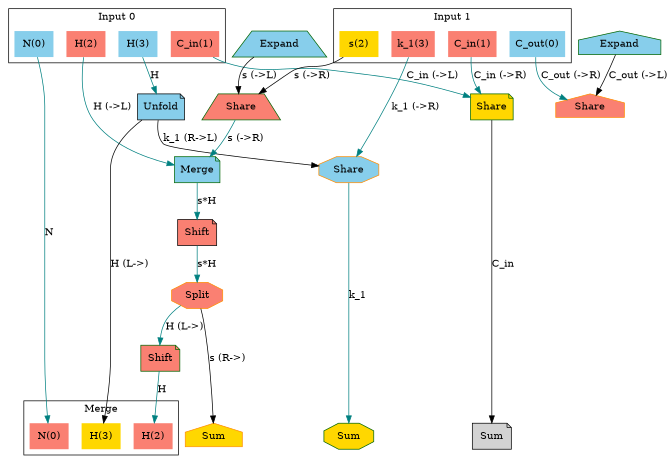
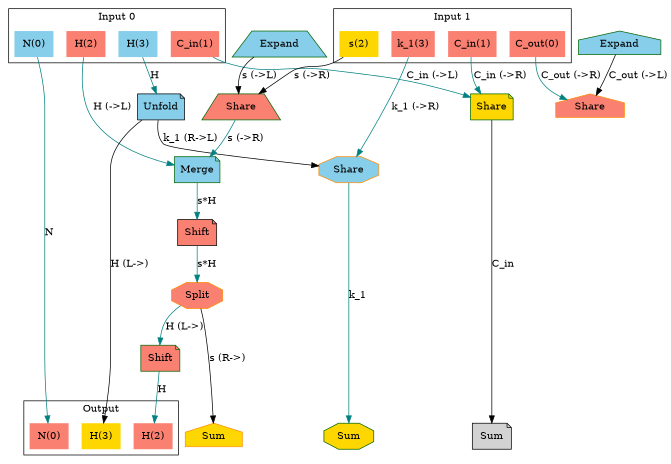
  digraph {
    newrank=true
    node [color=darkgreen fillcolor=salmon shape=none style=filled]
    edge [color=teal]
    n1 [color=darkorange fillcolor=gold label=Sum shape=house]
    n2 [fillcolor=gold label=Sum shape=octagon]
    n3 [color=black fillcolor=lightgrey label=Sum shape=note]
    n4 [label="N(0)"]
    n5 [color=black label="H(2)"]
    n6 [color=black fillcolor=gold label="H(3)"]
    n7 [color=darkorange fillcolor=skyblue label="N(0)"]
    n8 [color=black label="C_in(1)"]
    n9 [color=black label="H(2)"]
    n10 [color=darkorange fillcolor=skyblue label="H(3)"]
-   n11 [color=black fillcolor=skyblue label="C_out(0)"]
+   n11 [color=black label="C_out(0)"]
    n12 [label="C_in(1)"]
    n13 [color=darkorange fillcolor=gold label="s(2)"]
    n14 [color=black label="k_1(3)"]
    n15 [fillcolor=gold label=Share shape=note]
    n16 [fillcolor=skyblue label=Merge shape=note]
    n17 [color=black fillcolor=skyblue label=Unfold shape=note]
    n18 [color=darkorange label=Share shape=house]
    n19 [label=Share shape=trapezium]
    n20 [color=darkorange fillcolor=skyblue label=Share shape=octagon]
    n21 [fillcolor=skyblue label=Expand shape=house]
    n22 [fillcolor=skyblue label=Expand shape=trapezium]
    n23 [label=Shift shape=note]
    n24 [color=black label=Shift shape=note]
    n25 [color=darkorange label=Split shape=octagon]
    subgraph sub_1 {
      rank=same
      n1
      n2
      n3
      n4
      n5
      n6
    }
    subgraph sub_2 {
      rank=same
      n7
      n8
      n9
      n10
      n11
      n12
      n13
      n14
    }
    subgraph cluster_3 {
-     label=Merge
+     label=Output
      n4
      n5
      n6
    }
    subgraph cluster_4 {
      label="Input 0"
      n7
      n8
      n9
      n10
    }
    subgraph cluster_5 {
      label="Input 1"
      n11
      n12
      n13
      n14
    }
    n7 -> n4 [label=N]
    n8 -> n15 [label="C_in (->L)"]
    n9 -> n16 [label="H (->L)"]
    n10 -> n17 [label=H]
    n11 -> n18 [label="C_out (->R)"]
    n12 -> n15 [label="C_in (->R)"]
    n13 -> n19 [color=black label="s (->R)"]
    n14 -> n20 [label="k_1 (->R)"]
    n15 -> n3 [color=black label=C_in]
    n16 -> n24 [label="s*H"]
    n17 -> n6 [color=black label="H (L->)"]
    n17 -> n20 [color=black label="k_1 (R->L)"]
    n19 -> n16 [label="s (->R)"]
    n20 -> n2 [label=k_1]
    n21 -> n18 [color=black label="C_out (->L)"]
    n22 -> n19 [color=black label="s (->L)"]
    n23 -> n5 [label=H]
    n24 -> n25 [label="s*H"]
    n25 -> n1 [color=black label="s (R->)"]
    n25 -> n23 [label="H (L->)"]
  }
